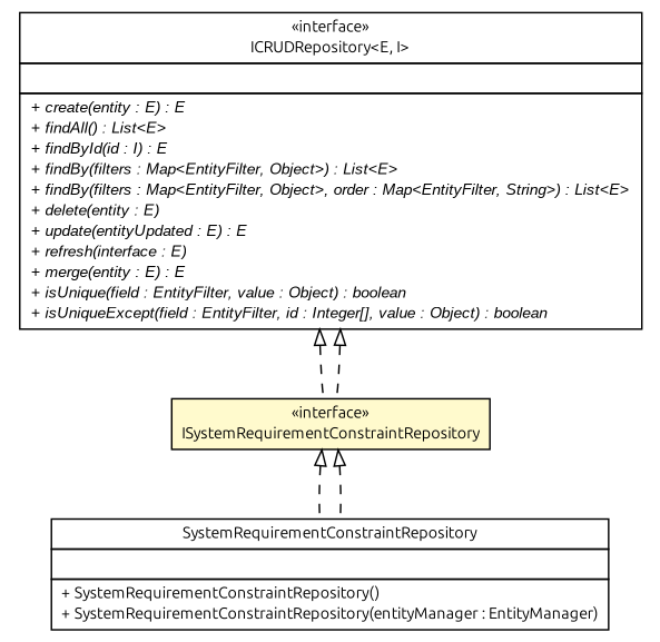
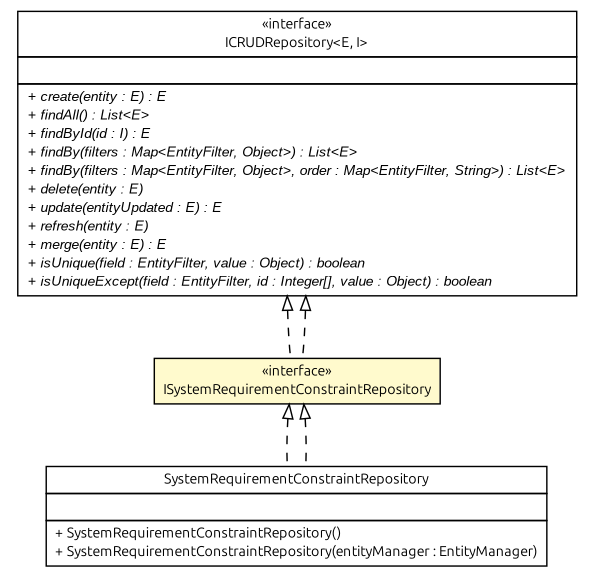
  digraph {
    nodesep=0.25
    ranksep=0.5
    fontname=Ubuntu
    node [fontcolor=black fontname=Ubuntu fontsize=10.0 shape=plaintext]
    edge [arrowtail=empty dir=back fontname=Ubuntu fontsize=10 headport=p labelfontname=arial labelfontsize=10 style=dashed tailport=p]
-   n1 [label=<<table title="gov.sandia.cf.dao.ICRUDRepository" border="0" cellborder="1" cellspacing="0" cellpadding="2" port="p" href="./ICRUDRepository.html"> 		<tr><td><table border="0" cellspacing="0" cellpadding="1"> <tr><td align="center" balign="center"> &#171;interface&#187; </td></tr> <tr><td align="center" balign="center"> ICRUDRepository&lt;E, I&gt; </td></tr> 		</table></td></tr> 		<tr><td><table border="0" cellspacing="0" cellpadding="1"> <tr><td align="left" balign="left">  </td></tr> 		</table></td></tr> 		<tr><td><table border="0" cellspacing="0" cellpadding="1"> <tr><td align="left" balign="left"><font face="arial italic" point-size="10.0"> + create(entity : E) : E </font></td></tr> <tr><td align="left" balign="left"><font face="arial italic" point-size="10.0"> + findAll() : List&lt;E&gt; </font></td></tr> <tr><td align="left" balign="left"><font face="arial italic" point-size="10.0"> + findById(id : I) : E </font></td></tr> <tr><td align="left" balign="left"><font face="arial italic" point-size="10.0"> + findBy(filters : Map&lt;EntityFilter, Object&gt;) : List&lt;E&gt; </font></td></tr> <tr><td align="left" balign="left"><font face="arial italic" point-size="10.0"> + findBy(filters : Map&lt;EntityFilter, Object&gt;, order : Map&lt;EntityFilter, String&gt;) : List&lt;E&gt; </font></td></tr> <tr><td align="left" balign="left"><font face="arial italic" point-size="10.0"> + delete(entity : E) </font></td></tr> <tr><td align="left" balign="left"><font face="arial italic" point-size="10.0"> + update(entityUpdated : E) : E </font></td></tr> <tr><td align="left" balign="left"><font face="arial italic" point-size="10.0"> + refresh(interface : E) </font></td></tr> <tr><td align="left" balign="left"><font face="arial italic" point-size="10.0"> + merge(entity : E) : E </font></td></tr> <tr><td align="left" balign="left"><font face="arial italic" point-size="10.0"> + isUnique(field : EntityFilter, value : Object) : boolean </font></td></tr> <tr><td align="left" balign="left"><font face="arial italic" point-size="10.0"> + isUniqueExcept(field : EntityFilter, id : Integer[], value : Object) : boolean </font></td></tr> 		</table></td></tr> 		</table>>]
+   n1 [label=<<table title="gov.sandia.cf.dao.ICRUDRepository" border="0" cellborder="1" cellspacing="0" cellpadding="2" port="p" href="./ICRUDRepository.html"> 		<tr><td><table border="0" cellspacing="0" cellpadding="1"> <tr><td align="center" balign="center"> &#171;interface&#187; </td></tr> <tr><td align="center" balign="center"> ICRUDRepository&lt;E, I&gt; </td></tr> 		</table></td></tr> 		<tr><td><table border="0" cellspacing="0" cellpadding="1"> <tr><td align="left" balign="left">  </td></tr> 		</table></td></tr> 		<tr><td><table border="0" cellspacing="0" cellpadding="1"> <tr><td align="left" balign="left"><font face="arial italic" point-size="10.0"> + create(entity : E) : E </font></td></tr> <tr><td align="left" balign="left"><font face="arial italic" point-size="10.0"> + findAll() : List&lt;E&gt; </font></td></tr> <tr><td align="left" balign="left"><font face="arial italic" point-size="10.0"> + findById(id : I) : E </font></td></tr> <tr><td align="left" balign="left"><font face="arial italic" point-size="10.0"> + findBy(filters : Map&lt;EntityFilter, Object&gt;) : List&lt;E&gt; </font></td></tr> <tr><td align="left" balign="left"><font face="arial italic" point-size="10.0"> + findBy(filters : Map&lt;EntityFilter, Object&gt;, order : Map&lt;EntityFilter, String&gt;) : List&lt;E&gt; </font></td></tr> <tr><td align="left" balign="left"><font face="arial italic" point-size="10.0"> + delete(entity : E) </font></td></tr> <tr><td align="left" balign="left"><font face="arial italic" point-size="10.0"> + update(entityUpdated : E) : E </font></td></tr> <tr><td align="left" balign="left"><font face="arial italic" point-size="10.0"> + refresh(entity : E) </font></td></tr> <tr><td align="left" balign="left"><font face="arial italic" point-size="10.0"> + merge(entity : E) : E </font></td></tr> <tr><td align="left" balign="left"><font face="arial italic" point-size="10.0"> + isUnique(field : EntityFilter, value : Object) : boolean </font></td></tr> <tr><td align="left" balign="left"><font face="arial italic" point-size="10.0"> + isUniqueExcept(field : EntityFilter, id : Integer[], value : Object) : boolean </font></td></tr> 		</table></td></tr> 		</table>>]
    n2 [label=<<table title="gov.sandia.cf.dao.ISystemRequirementConstraintRepository" border="0" cellborder="1" cellspacing="0" cellpadding="2" port="p" bgcolor="lemonChiffon" href="./ISystemRequirementConstraintRepository.html"> 		<tr><td><table border="0" cellspacing="0" cellpadding="1"> <tr><td align="center" balign="center"> &#171;interface&#187; </td></tr> <tr><td align="center" balign="center"> ISystemRequirementConstraintRepository </td></tr> 		</table></td></tr> 		</table>>]
    n3 [label=<<table title="gov.sandia.cf.dao.impl.SystemRequirementConstraintRepository" border="0" cellborder="1" cellspacing="0" cellpadding="2" port="p" href="./impl/SystemRequirementConstraintRepository.html"> 		<tr><td><table border="0" cellspacing="0" cellpadding="1"> <tr><td align="center" balign="center"> SystemRequirementConstraintRepository </td></tr> 		</table></td></tr> 		<tr><td><table border="0" cellspacing="0" cellpadding="1"> <tr><td align="left" balign="left">  </td></tr> 		</table></td></tr> 		<tr><td><table border="0" cellspacing="0" cellpadding="1"> <tr><td align="left" balign="left"> + SystemRequirementConstraintRepository() </td></tr> <tr><td align="left" balign="left"> + SystemRequirementConstraintRepository(entityManager : EntityManager) </td></tr> 		</table></td></tr> 		</table>>]
    n1 -> n2
    n1 -> n2
    n2 -> n3
    n2 -> n3
  }
